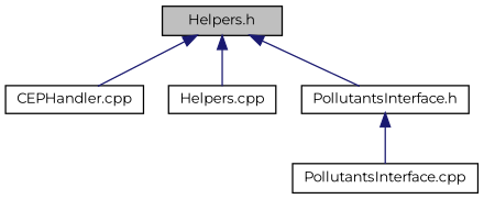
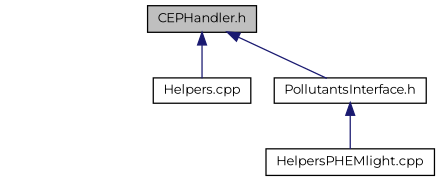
  digraph {
    fontname=Montserrat
    node [color=black fillcolor=white fontname=Montserrat fontsize=10 shape=record style=filled]
    edge [color=midnightblue dir=back fontname=Montserrat fontsize=10 labelfontname=Helvetica labelfontsize=10 style=solid]
-   n1 [fillcolor=grey75 fontcolor=black height=0.2 label="Helpers.h" width=0.4]
-   n2 [height=0.2 label="CEPHandler.cpp" width=0.4]
+   n1 [fillcolor=grey75 fontcolor=black height=0.2 label="CEPHandler.h" width=0.4]
    n3 [height=0.2 label="Helpers.cpp" width=0.4]
    n4 [height=0.2 label="PollutantsInterface.h" width=0.4]
-   n5 [height=0.2 label="PollutantsInterface.cpp" width=0.4]
-   n1 -> n2
+   n5 [height=0.2 label="HelpersPHEMlight.cpp" width=0.4]
    n1 -> n3
    n1 -> n4
    n4 -> n5
  }
